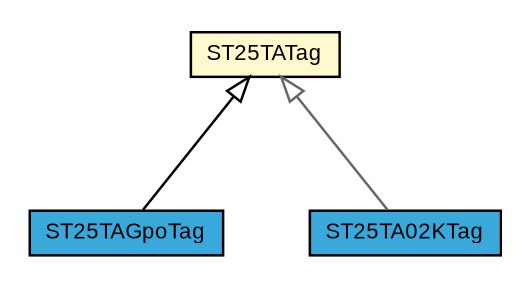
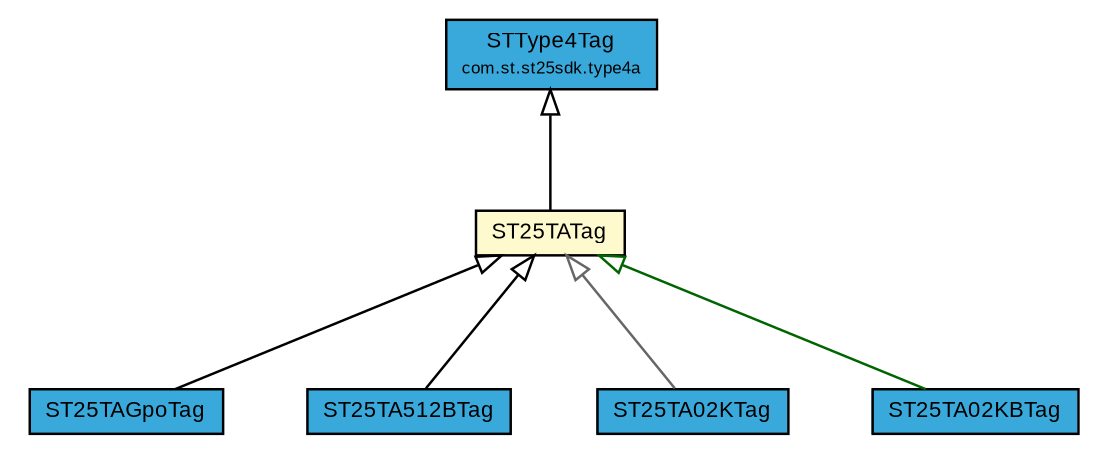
  digraph {
    nodesep=0.25
    ranksep=0.5
    node [fontcolor=black fontname=arial fontsize=9.0 shape=plaintext]
    edge [arrowtail=empty color=black dir=back fontname=arial fontsize=10 headport=p labelfontname=arial labelfontsize=10 tailport=p]
+   n1 [label=<<table title="com.st.st25sdk.type4a.STType4Tag" border="0" cellborder="1" cellspacing="0" cellpadding="2" port="p" bgcolor="#39a9dc" href="../STType4Tag.html"> 		<tr><td><table border="0" cellspacing="0" cellpadding="1"> <tr><td align="center" balign="center"> STType4Tag </td></tr> <tr><td align="center" balign="center"><font point-size="7.0"> com.st.st25sdk.type4a </font></td></tr> 		</table></td></tr> 		</table>>]
    n2 [label=<<table title="com.st.st25sdk.type4a.st25ta.ST25TATag" border="0" cellborder="1" cellspacing="0" cellpadding="2" port="p" bgcolor="lemonChiffon" href="./ST25TATag.html"> 		<tr><td><table border="0" cellspacing="0" cellpadding="1"> <tr><td align="center" balign="center"> ST25TATag </td></tr> 		</table></td></tr> 		</table>>]
    n3 [label=<<table title="com.st.st25sdk.type4a.st25ta.ST25TAGpoTag" border="0" cellborder="1" cellspacing="0" cellpadding="2" port="p" bgcolor="#39a9dc" href="./ST25TAGpoTag.html"> 		<tr><td><table border="0" cellspacing="0" cellpadding="1"> <tr><td align="center" balign="center"> ST25TAGpoTag </td></tr> 		</table></td></tr> 		</table>>]
+   n4 [label=<<table title="com.st.st25sdk.type4a.st25ta.ST25TA512BTag" border="0" cellborder="1" cellspacing="0" cellpadding="2" port="p" bgcolor="#39a9dc" href="./ST25TA512BTag.html"> 		<tr><td><table border="0" cellspacing="0" cellpadding="1"> <tr><td align="center" balign="center"> ST25TA512BTag </td></tr> 		</table></td></tr> 		</table>>]
    n5 [label=<<table title="com.st.st25sdk.type4a.st25ta.ST25TA02KTag" border="0" cellborder="1" cellspacing="0" cellpadding="2" port="p" bgcolor="#39a9dc" href="./ST25TA02KTag.html"> 		<tr><td><table border="0" cellspacing="0" cellpadding="1"> <tr><td align="center" balign="center"> ST25TA02KTag </td></tr> 		</table></td></tr> 		</table>>]
+   n6 [label=<<table title="com.st.st25sdk.type4a.st25ta.ST25TA02KBTag" border="0" cellborder="1" cellspacing="0" cellpadding="2" port="p" bgcolor="#39a9dc" href="./ST25TA02KBTag.html"> 		<tr><td><table border="0" cellspacing="0" cellpadding="1"> <tr><td align="center" balign="center"> ST25TA02KBTag </td></tr> 		</table></td></tr> 		</table>>]
+   n1 -> n2
    n2 -> n3
+   n2 -> n4
    n2 -> n5 [color=gray40]
+   n2 -> n6 [color=darkgreen]
  }
